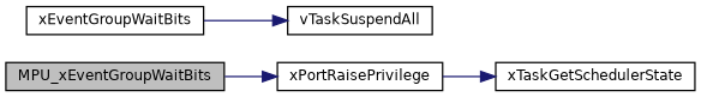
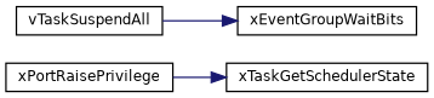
  digraph {
    rankdir=LR
    node [color=black fillcolor=white fontname=Helvetica fontsize=10 shape=record style=filled]
    edge [color=midnightblue fontname=Helvetica fontsize=10 labelfontname=Helvetica labelfontsize=10 style=solid]
-   n1 [fillcolor=grey75 fontcolor=black height=0.2 label=MPU_xEventGroupWaitBits width=0.4]
    n2 [height=0.2 label=xPortRaisePrivilege width=0.4]
    n3 [height=0.2 label=xTaskGetSchedulerState width=0.4]
    n4 [height=0.2 label=xEventGroupWaitBits width=0.4]
    n5 [height=0.2 label=vTaskSuspendAll width=0.4]
-   n1 -> n2
    n2 -> n3
-   n4 -> n5
+   n5 -> n4
  }
